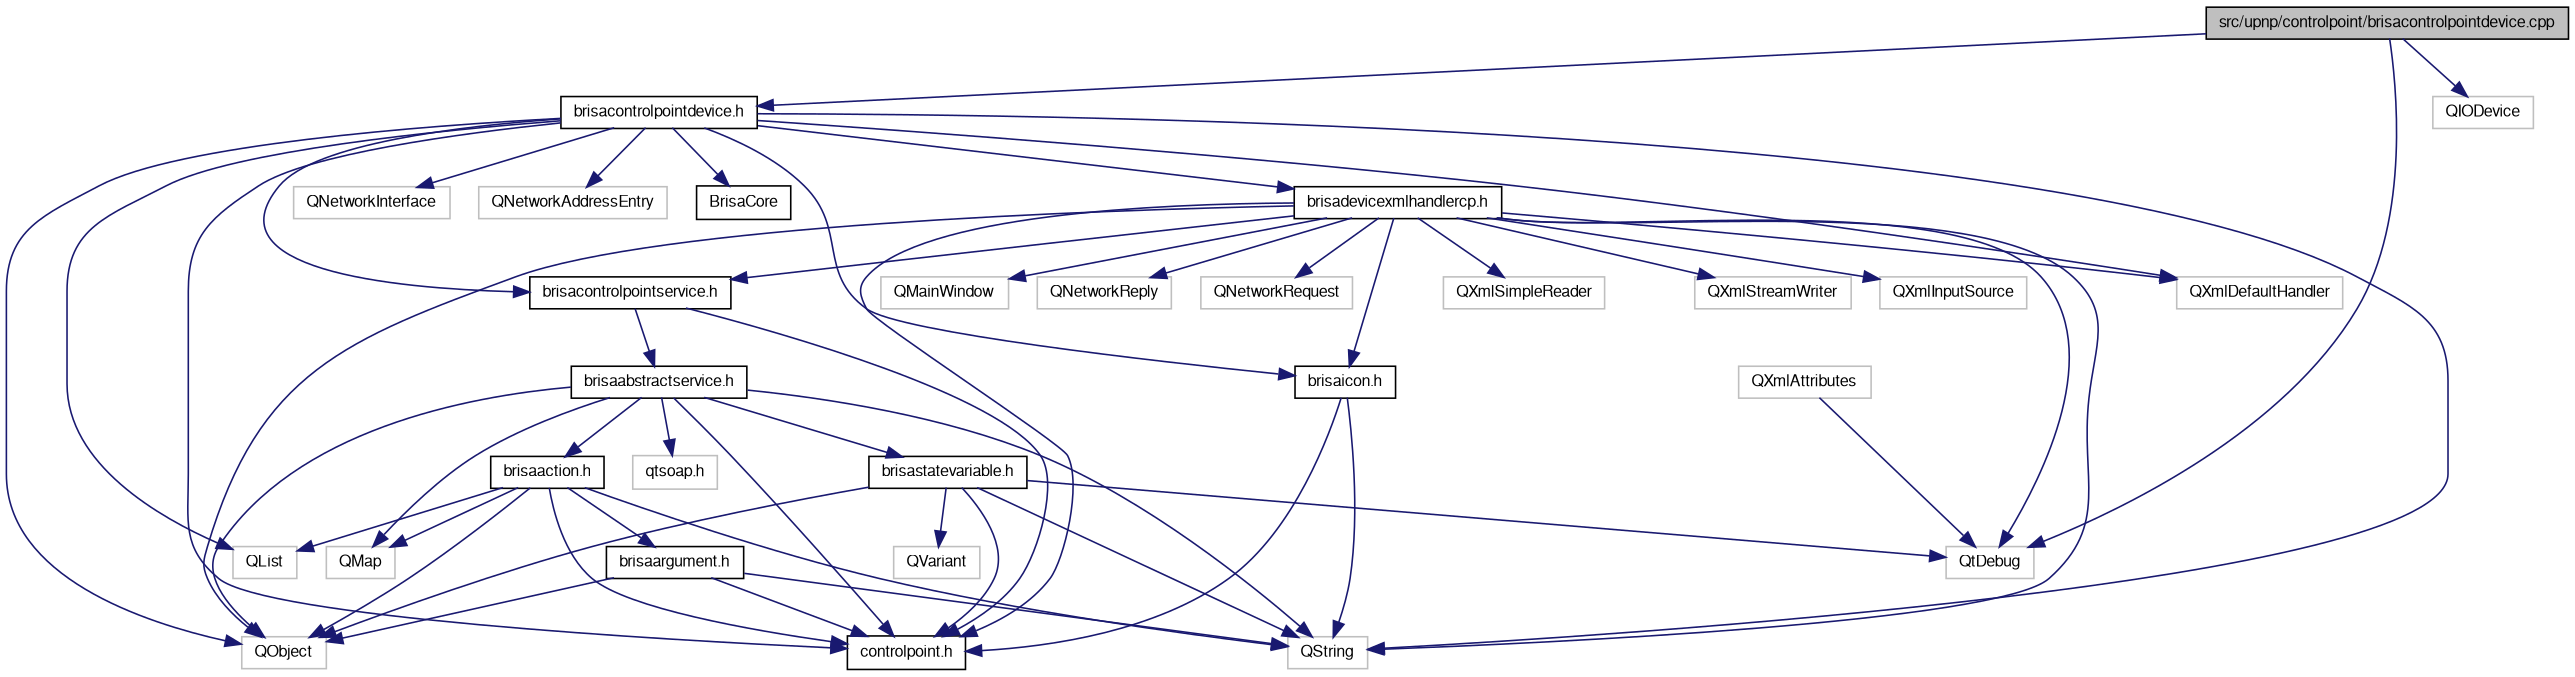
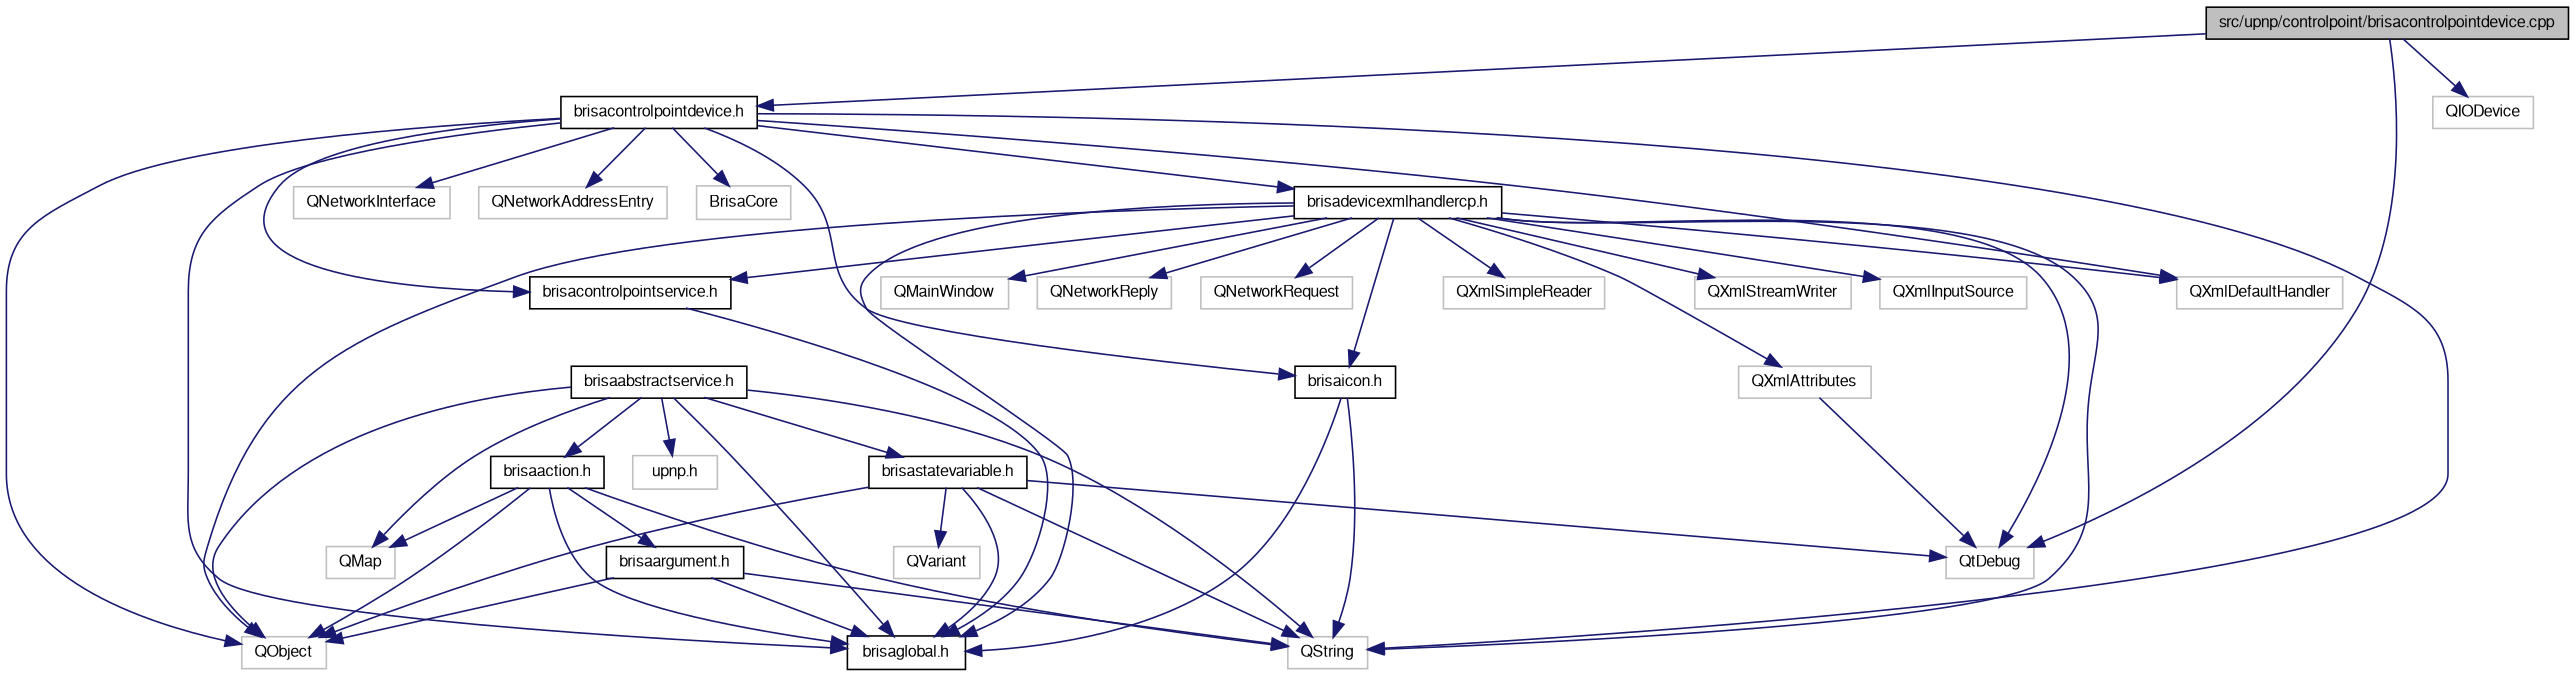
  digraph {
    node [color=grey75 fontname=FreeSans fontsize=10 shape=record]
    edge [color=midnightblue fontname=FreeSans fontsize=10 labelfontname=FreeSans labelfontsize=10 style=solid]
    n1 [color=black fillcolor=grey75 fontcolor=black height=0.2 label="src/upnp/controlpoint/brisacontrolpointdevice.cpp" style=filled width=0.4]
    n2 [height=0.2 label=QtDebug width=0.4]
    n3 [height=0.2 label=QIODevice width=0.4]
    n4 [color=black height=0.2 label="brisacontrolpointdevice.h" width=0.4]
    n5 [height=0.2 label=QString width=0.4]
-   n6 [height=0.2 label=QList width=0.4]
    n7 [height=0.2 label=QXmlDefaultHandler width=0.4]
    n8 [height=0.2 label=QNetworkInterface width=0.4]
    n9 [height=0.2 label=QNetworkAddressEntry width=0.4]
    n10 [height=0.2 label=QObject width=0.4]
-   n11 [color=black height=0.2 label=BrisaCore width=0.4]
+   n11 [height=0.2 label=BrisaCore width=0.4]
    n12 [color=black height=0.2 label="brisaicon.h" width=0.4]
-   n13 [color=black height=0.2 label="controlpoint.h" width=0.4]
+   n13 [color=black height=0.2 label="brisaglobal.h" width=0.4]
    n14 [color=black height=0.2 label="brisacontrolpointservice.h" width=0.4]
    n15 [color=black height=0.2 label="brisadevicexmlhandlercp.h" width=0.4]
    n16 [color=black height=0.2 label="brisaabstractservice.h" width=0.4]
    n17 [height=0.2 label=QXmlSimpleReader width=0.4]
    n18 [height=0.2 label=QXmlStreamWriter width=0.4]
    n19 [height=0.2 label=QXmlInputSource width=0.4]
    n20 [height=0.2 label=QXmlAttributes width=0.4]
    n21 [height=0.2 label=QMainWindow width=0.4]
    n22 [height=0.2 label=QNetworkReply width=0.4]
    n23 [height=0.2 label=QNetworkRequest width=0.4]
    n24 [color=black height=0.2 label="brisaaction.h" width=0.4]
    n25 [height=0.2 label=QMap width=0.4]
    n26 [color=black height=0.2 label="brisastatevariable.h" width=0.4]
-   n27 [height=0.2 label="qtsoap.h" width=0.4]
+   n27 [height=0.2 label="upnp.h" width=0.4]
    n28 [color=black height=0.2 label="brisaargument.h" width=0.4]
    n29 [height=0.2 label=QVariant width=0.4]
    n1 -> n2
    n1 -> n3
    n1 -> n4
    n4 -> n5
-   n4 -> n6
    n4 -> n7
    n4 -> n8
    n4 -> n9
    n4 -> n10
    n4 -> n11
    n4 -> n12
    n4 -> n13
    n4 -> n14
    n4 -> n15
    n12 -> n5
    n12 -> n13
    n14 -> n13
-   n14 -> n16
    n15 -> n2
    n15 -> n5
    n15 -> n7
    n15 -> n10
    n15 -> n12
    n15 -> n13
    n15 -> n14
    n15 -> n17
    n15 -> n18
    n15 -> n19
+   n15 -> n20
    n15 -> n21
    n15 -> n22
    n15 -> n23
    n16 -> n5
    n16 -> n10
    n16 -> n13
    n16 -> n24
    n16 -> n25
    n16 -> n26
    n16 -> n27
    n20 -> n2
    n24 -> n5
-   n24 -> n6
    n24 -> n10
    n24 -> n13
    n24 -> n25
    n24 -> n28
    n26 -> n2
    n26 -> n5
    n26 -> n10
    n26 -> n13
    n26 -> n29
    n28 -> n5
    n28 -> n10
    n28 -> n13
  }
